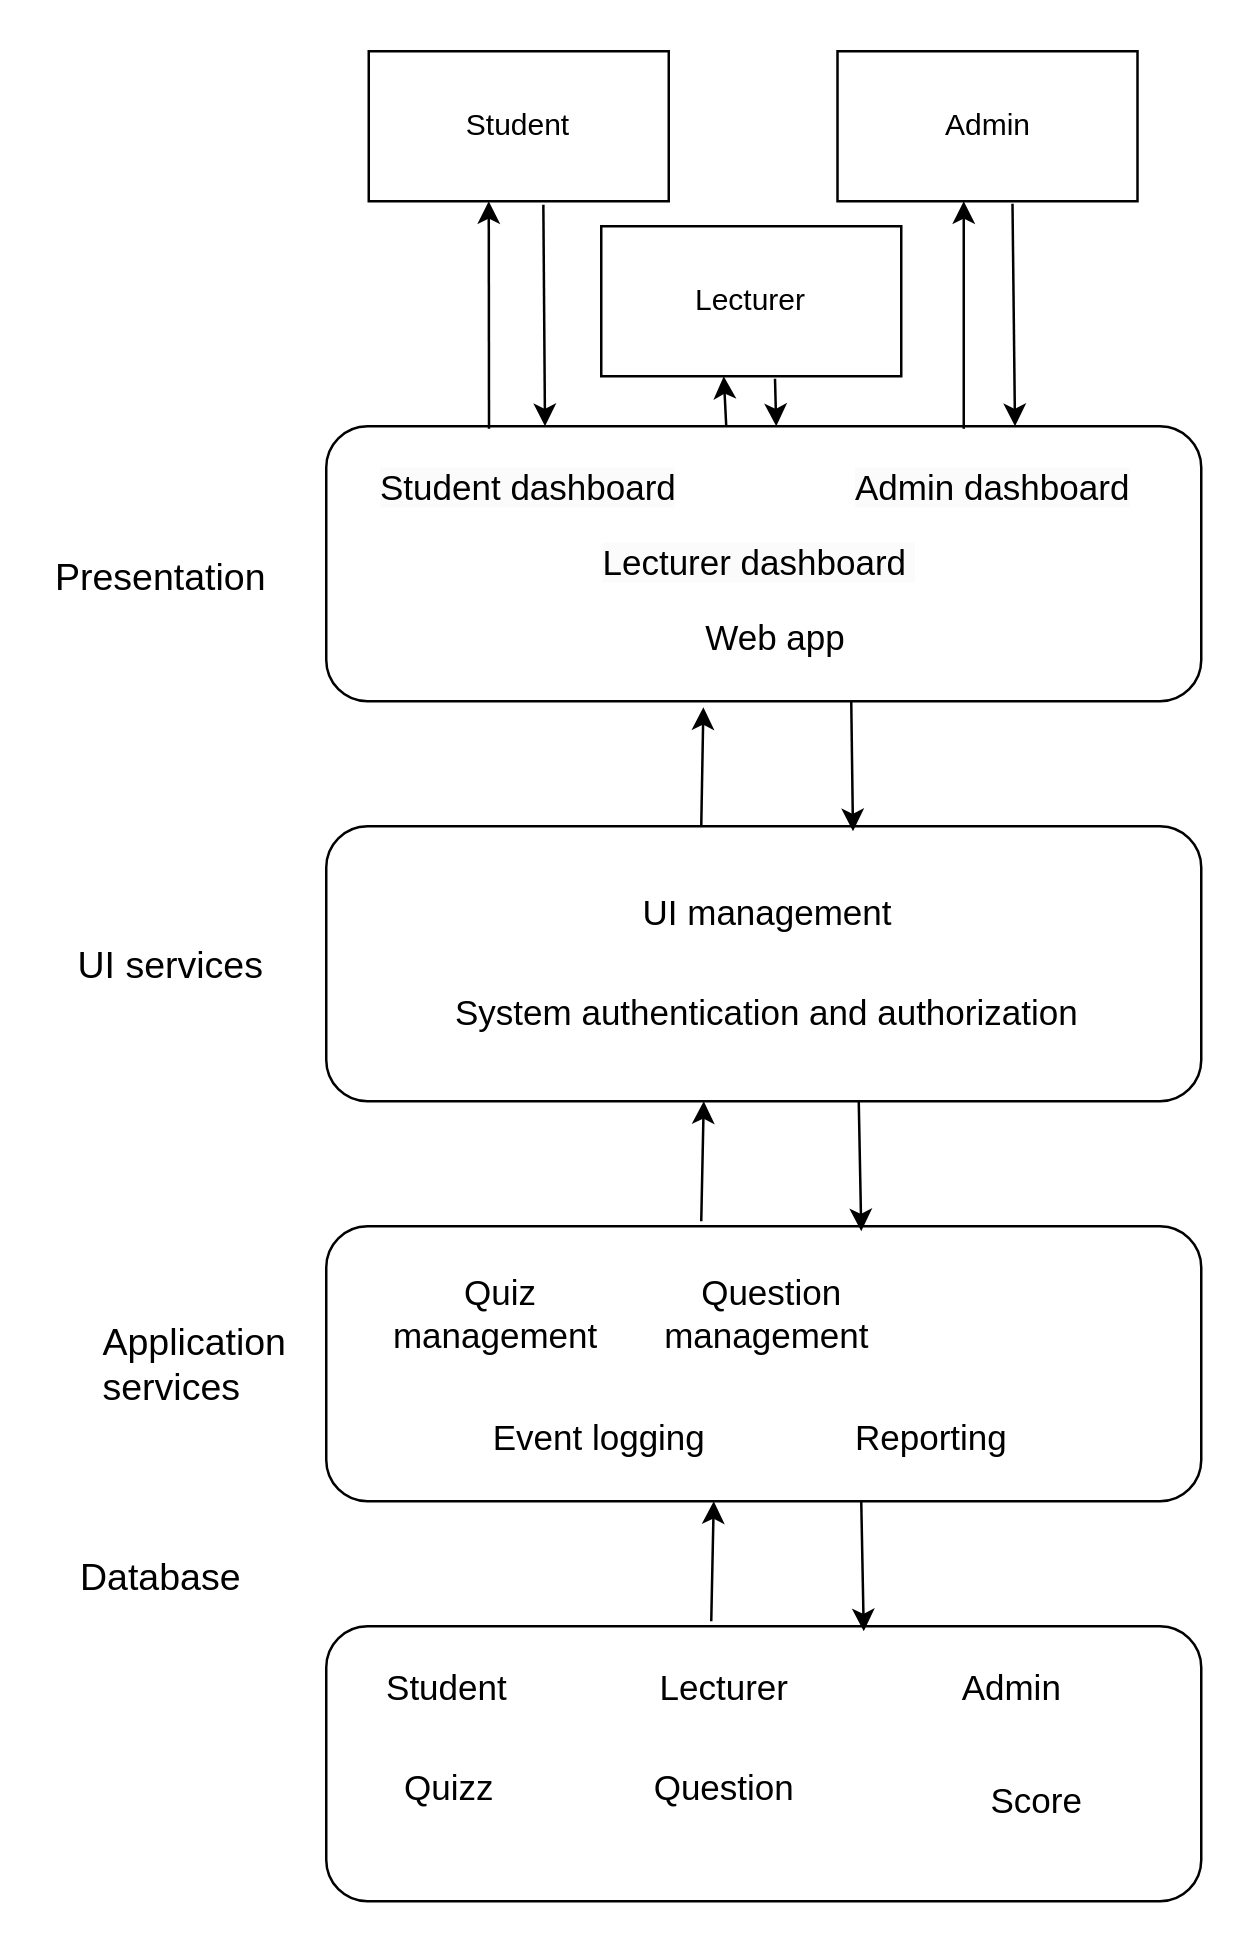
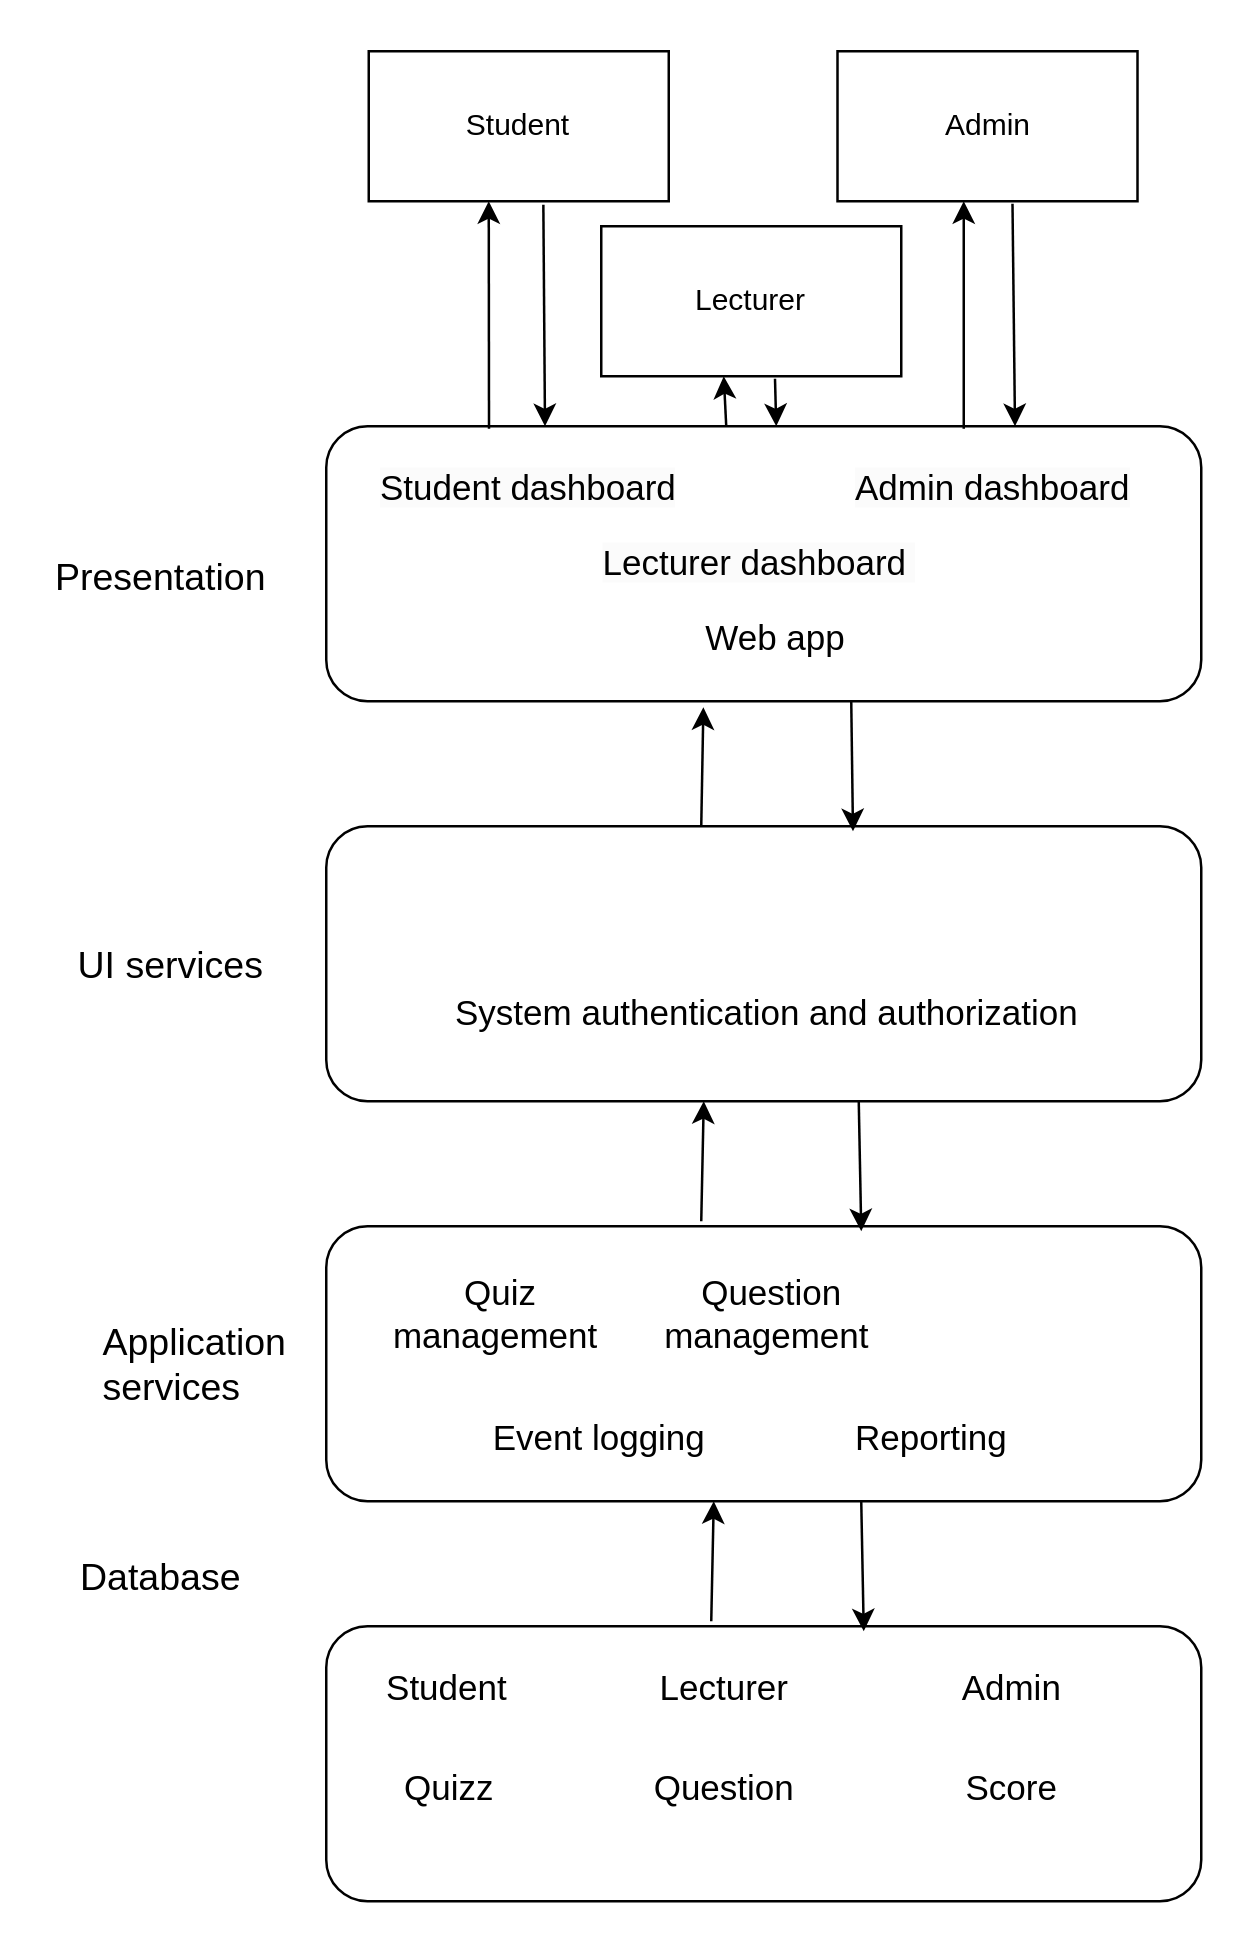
  <mxCell id="0" />
  <mxCell id="1" parent="0" />
  <mxCell id="2" value="" style="rounded=1;whiteSpace=wrap;html=1;" parent="1" vertex="1"><mxGeometry x="130" y="170" width="350" height="110" as="geometry" /></mxCell>
  <mxCell id="3" value="&lt;font style=&quot;font-size: 15px;&quot;&gt;Presentation&lt;/font&gt;" style="text;html=1;align=left;verticalAlign=middle;whiteSpace=wrap;rounded=0;" parent="1" vertex="1"><mxGeometry x="20" y="205" width="100" height="50" as="geometry" /></mxCell>
  <mxCell id="4" value="&lt;span style=&quot;font-size: 14px;&quot;&gt;Web app&lt;/span&gt;" style="text;html=1;align=center;verticalAlign=middle;whiteSpace=wrap;rounded=0;" parent="1" vertex="1"><mxGeometry x="280" y="240" width="60" height="30" as="geometry" /></mxCell>
  <mxCell id="5" value="&lt;span style=&quot;color: rgb(0, 0, 0); font-family: Helvetica; font-size: 14px; font-style: normal; font-variant-ligatures: normal; font-variant-caps: normal; font-weight: 400; letter-spacing: normal; orphans: 2; text-align: center; text-indent: 0px; text-transform: none; widows: 2; word-spacing: 0px; -webkit-text-stroke-width: 0px; white-space: normal; background-color: rgb(251, 251, 251); text-decoration-thickness: initial; text-decoration-style: initial; text-decoration-color: initial; display: inline !important; float: none;&quot;&gt;Student dashboard&lt;/span&gt;" style="text;whiteSpace=wrap;html=1;" parent="1" vertex="1"><mxGeometry x="150" y="180" width="130" height="40" as="geometry" /></mxCell>
  <mxCell id="6" value="&lt;span style=&quot;color: rgb(0, 0, 0); font-family: Helvetica; font-size: 14px; font-style: normal; font-variant-ligatures: normal; font-variant-caps: normal; font-weight: 400; letter-spacing: normal; orphans: 2; text-align: center; text-indent: 0px; text-transform: none; widows: 2; word-spacing: 0px; -webkit-text-stroke-width: 0px; white-space: normal; background-color: rgb(251, 251, 251); text-decoration-thickness: initial; text-decoration-style: initial; text-decoration-color: initial; display: inline !important; float: none;&quot;&gt;Lecturer dashboard&amp;nbsp;&lt;/span&gt;" style="text;whiteSpace=wrap;html=1;" parent="1" vertex="1"><mxGeometry x="239" y="210" width="130" height="40" as="geometry" /></mxCell>
  <mxCell id="7" value="&lt;span style=&quot;color: rgb(0, 0, 0); font-family: Helvetica; font-size: 14px; font-style: normal; font-variant-ligatures: normal; font-variant-caps: normal; font-weight: 400; letter-spacing: normal; orphans: 2; text-align: center; text-indent: 0px; text-transform: none; widows: 2; word-spacing: 0px; -webkit-text-stroke-width: 0px; white-space: normal; background-color: rgb(251, 251, 251); text-decoration-thickness: initial; text-decoration-style: initial; text-decoration-color: initial; display: inline !important; float: none;&quot;&gt;Admin dashboard&lt;/span&gt;" style="text;whiteSpace=wrap;html=1;" parent="1" vertex="1"><mxGeometry x="340" y="180" width="120" height="40" as="geometry" /></mxCell>
  <mxCell id="8" value="" style="rounded=1;whiteSpace=wrap;html=1;" parent="1" vertex="1"><mxGeometry x="130" y="330" width="350" height="110" as="geometry" /></mxCell>
  <mxCell id="9" value="&lt;font style=&quot;font-size: 15px;&quot;&gt;UI services&amp;nbsp;&lt;/font&gt;" style="text;html=1;align=left;verticalAlign=middle;whiteSpace=wrap;rounded=0;" parent="1" vertex="1"><mxGeometry x="29" y="360" width="100" height="50" as="geometry" /></mxCell>
- <mxCell id="10" value="&lt;span style=&quot;font-size: 14px;&quot;&gt;UI management&amp;nbsp;&lt;/span&gt;" style="text;html=1;align=left;verticalAlign=middle;whiteSpace=wrap;rounded=0;" parent="1" vertex="1"><mxGeometry x="255" y="350" width="130" height="30" as="geometry" /></mxCell>
  <mxCell id="11" value="&lt;span style=&quot;font-size: 14px;&quot;&gt;System authentication and authorization&lt;/span&gt;" style="text;html=1;align=left;verticalAlign=middle;whiteSpace=wrap;rounded=0;" parent="1" vertex="1"><mxGeometry x="180" y="390" width="300" height="30" as="geometry" /></mxCell>
  <mxCell id="12" style="edgeStyle=orthogonalEdgeStyle;rounded=0;orthogonalLoop=1;jettySize=auto;html=1;exitX=0.5;exitY=1;exitDx=0;exitDy=0;" parent="1" source="11" target="11" edge="1"><mxGeometry relative="1" as="geometry" /></mxCell>
  <mxCell id="13" value="" style="rounded=1;whiteSpace=wrap;html=1;" parent="1" vertex="1"><mxGeometry x="130" y="490" width="350" height="110" as="geometry" /></mxCell>
  <mxCell id="14" value="&lt;font style=&quot;font-size: 15px;&quot;&gt;Application&lt;/font&gt;&lt;div&gt;&lt;font style=&quot;font-size: 15px;&quot;&gt;services&amp;nbsp;&lt;/font&gt;&lt;/div&gt;" style="text;html=1;align=left;verticalAlign=middle;whiteSpace=wrap;rounded=0;" parent="1" vertex="1"><mxGeometry x="39" y="520" width="80" height="50" as="geometry" /></mxCell>
  <mxCell id="15" value="&lt;span style=&quot;font-size: 14px;&quot;&gt;Quiz managemen&lt;/span&gt;&lt;span style=&quot;color: rgba(0, 0, 0, 0); font-family: monospace; font-size: 0px; text-wrap-mode: nowrap;&quot;&gt;%3CmxGraphModel%3E%3Croot%3E%3CmxCell%20id%3D%220%22%2F%3E%3CmxCell%20id%3D%221%22%20parent%3D%220%22%2F%3E%3CmxCell%20id%3D%222%22%20value%3D%22%26lt%3Bspan%20style%3D%26quot%3Bfont-size%3A%2014px%3B%26quot%3B%26gt%3BUI%20management%26amp%3Bnbsp%3B%26lt%3B%2Fspan%26gt%3B%22%20style%3D%22text%3Bhtml%3D1%3Balign%3Dleft%3BverticalAlign%3Dmiddle%3BwhiteSpace%3Dwrap%3Brounded%3D0%3B%22%20vertex%3D%221%22%20parent%3D%221%22%3E%3CmxGeometry%20x%3D%22225%22%20y%3D%22270%22%20width%3D%22130%22%20height%3D%2230%22%20as%3D%22geometry%22%2F%3E%3C%2FmxCell%3E%3C%2Froot%3E%3C%2FmxGraphModel%3E&lt;/span&gt;&lt;span style=&quot;font-size: 14px;&quot;&gt;t&amp;nbsp;&lt;/span&gt;" style="text;html=1;align=center;verticalAlign=middle;whiteSpace=wrap;rounded=0;" parent="1" vertex="1"><mxGeometry x="150" y="510" width="100" height="30" as="geometry" /></mxCell>
  <mxCell id="16" value="&lt;span style=&quot;font-size: 14px;&quot;&gt;Question managemen&lt;/span&gt;&lt;span style=&quot;color: rgba(0, 0, 0, 0); font-family: monospace; font-size: 0px; text-wrap-mode: nowrap;&quot;&gt;%3CmxGraphModel%3E%3Croot%3E%3CmxCell%20id%3D%220%22%2F%3E%3CmxCell%20id%3D%221%22%20parent%3D%220%22%2F%3E%3CmxCell%20id%3D%222%22%20value%3D%22%26lt%3Bspan%20style%3D%26quot%3Bfont-size%3A%2014px%3B%26quot%3B%26gt%3BUI%20management%26amp%3Bnbsp%3B%26lt%3B%2Fspan%26gt%3B%22%20style%3D%22text%3Bhtml%3D1%3Balign%3Dleft%3BverticalAlign%3Dmiddle%3BwhiteSpace%3Dwrap%3Brounded%3D0%3B%22%20vertex%3D%221%22%20parent%3D%221%22%3E%3CmxGeometry%20x%3D%22225%22%20y%3D%22270%22%20width%3D%22130%22%20height%3D%2230%22%20as%3D%22geometry%22%2F%3E%3C%2FmxCell%3E%3C%2Froot%3E%3C%2FmxGraphModel%3E&lt;/span&gt;&lt;span style=&quot;font-size: 14px;&quot;&gt;t&amp;nbsp;&lt;/span&gt;" style="text;html=1;align=center;verticalAlign=middle;whiteSpace=wrap;rounded=0;" parent="1" vertex="1"><mxGeometry x="257" y="510" width="103" height="30" as="geometry" /></mxCell>
  <mxCell id="17" value="&lt;span style=&quot;font-size: 14px;&quot;&gt;Event logging&lt;/span&gt;" style="text;html=1;align=center;verticalAlign=middle;whiteSpace=wrap;rounded=0;" parent="1" vertex="1"><mxGeometry x="194" y="560" width="91" height="30" as="geometry" /></mxCell>
  <mxCell id="18" value="&lt;span style=&quot;font-size: 14px;&quot;&gt;Reporting&lt;/span&gt;" style="text;html=1;align=left;verticalAlign=middle;whiteSpace=wrap;rounded=0;" parent="1" vertex="1"><mxGeometry x="340" y="560" width="130" height="30" as="geometry" /></mxCell>
  <mxCell id="19" value="" style="rounded=1;whiteSpace=wrap;html=1;" parent="1" vertex="1"><mxGeometry x="130" y="650" width="350" height="110" as="geometry" /></mxCell>
  <mxCell id="20" value="&lt;span style=&quot;font-size: 15px;&quot;&gt;Database&amp;nbsp;&lt;/span&gt;" style="text;html=1;align=left;verticalAlign=middle;whiteSpace=wrap;rounded=0;" parent="1" vertex="1"><mxGeometry x="30" y="605" width="80" height="50" as="geometry" /></mxCell>
  <mxCell id="21" value="&lt;span style=&quot;font-size: 14px;&quot;&gt;Student&amp;nbsp;&lt;/span&gt;" style="text;html=1;align=center;verticalAlign=middle;whiteSpace=wrap;rounded=0;" parent="1" vertex="1"><mxGeometry x="130" y="660" width="101" height="30" as="geometry" /></mxCell>
  <mxCell id="22" value="&lt;span style=&quot;font-size: 14px;&quot;&gt;Lecturer&lt;/span&gt;" style="text;html=1;align=center;verticalAlign=middle;whiteSpace=wrap;rounded=0;" parent="1" vertex="1"><mxGeometry x="239" y="660" width="101" height="30" as="geometry" /></mxCell>
  <mxCell id="23" value="&lt;span style=&quot;font-size: 14px;&quot;&gt;Admin&lt;/span&gt;" style="text;html=1;align=center;verticalAlign=middle;whiteSpace=wrap;rounded=0;" parent="1" vertex="1"><mxGeometry x="353.5" y="660" width="101" height="30" as="geometry" /></mxCell>
  <mxCell id="24" value="&lt;span style=&quot;font-size: 14px;&quot;&gt;Quizz&lt;/span&gt;" style="text;html=1;align=center;verticalAlign=middle;whiteSpace=wrap;rounded=0;" parent="1" vertex="1"><mxGeometry x="129" y="700" width="101" height="30" as="geometry" /></mxCell>
  <mxCell id="25" value="&lt;span style=&quot;font-size: 14px;&quot;&gt;Question&lt;/span&gt;" style="text;html=1;align=center;verticalAlign=middle;whiteSpace=wrap;rounded=0;" parent="1" vertex="1"><mxGeometry x="239" y="700" width="101" height="30" as="geometry" /></mxCell>
- <mxCell id="26" value="&lt;span style=&quot;font-size: 14px;&quot;&gt;Score&lt;/span&gt;" style="text;html=1;align=center;verticalAlign=middle;whiteSpace=wrap;rounded=0;" parent="1" vertex="1"><mxGeometry x="363.5" y="705" width="101" height="30" as="geometry" /></mxCell>
+ <mxCell id="26" value="&lt;span style=&quot;font-size: 14px;&quot;&gt;Score&lt;/span&gt;" style="text;html=1;align=center;verticalAlign=middle;whiteSpace=wrap;rounded=0;" parent="1" vertex="1"><mxGeometry x="353.5" y="700" width="101" height="30" as="geometry" /></mxCell>
  <mxCell id="27" value="" style="endArrow=classic;html=1;rounded=0;entryX=0.431;entryY=1.022;entryDx=0;entryDy=0;entryPerimeter=0;" edge="1" parent="1" target="2"><mxGeometry width="50" height="50" relative="1" as="geometry"><mxPoint x="280" y="330" as="sourcePoint" /><mxPoint x="330" y="280" as="targetPoint" /></mxGeometry></mxCell>
  <mxCell id="28" value="" style="endArrow=classic;html=1;rounded=0;exitX=0.6;exitY=1;exitDx=0;exitDy=0;exitPerimeter=0;entryX=0.602;entryY=0.018;entryDx=0;entryDy=0;entryPerimeter=0;" edge="1" parent="1" source="2" target="8"><mxGeometry width="50" height="50" relative="1" as="geometry"><mxPoint x="320" y="390" as="sourcePoint" /><mxPoint x="370" y="340" as="targetPoint" /></mxGeometry></mxCell>
  <mxCell id="29" value="" style="endArrow=classic;html=1;rounded=0;entryX=0.431;entryY=1.022;entryDx=0;entryDy=0;entryPerimeter=0;" edge="1" parent="1"><mxGeometry width="50" height="50" relative="1" as="geometry"><mxPoint x="280" y="488" as="sourcePoint" /><mxPoint x="281" y="440" as="targetPoint" /></mxGeometry></mxCell>
  <mxCell id="30" value="" style="endArrow=classic;html=1;rounded=0;exitX=0.6;exitY=1;exitDx=0;exitDy=0;exitPerimeter=0;entryX=0.602;entryY=0.018;entryDx=0;entryDy=0;entryPerimeter=0;" edge="1" parent="1"><mxGeometry width="50" height="50" relative="1" as="geometry"><mxPoint x="343" y="440" as="sourcePoint" /><mxPoint x="344" y="492" as="targetPoint" /></mxGeometry></mxCell>
  <mxCell id="31" value="" style="endArrow=classic;html=1;rounded=0;entryX=0.431;entryY=1.022;entryDx=0;entryDy=0;entryPerimeter=0;" edge="1" parent="1"><mxGeometry width="50" height="50" relative="1" as="geometry"><mxPoint x="284" y="648" as="sourcePoint" /><mxPoint x="285" y="600" as="targetPoint" /></mxGeometry></mxCell>
  <mxCell id="32" value="" style="endArrow=classic;html=1;rounded=0;exitX=0.6;exitY=1;exitDx=0;exitDy=0;exitPerimeter=0;entryX=0.602;entryY=0.018;entryDx=0;entryDy=0;entryPerimeter=0;" edge="1" parent="1"><mxGeometry width="50" height="50" relative="1" as="geometry"><mxPoint x="344" y="600" as="sourcePoint" /><mxPoint x="345" y="652" as="targetPoint" /></mxGeometry></mxCell>
  <mxCell id="33" value="Student" style="rounded=0;whiteSpace=wrap;html=1;" vertex="1" parent="1"><mxGeometry x="147" y="20" width="120" height="60" as="geometry" /></mxCell>
  <mxCell id="34" value="Lecturer" style="rounded=0;whiteSpace=wrap;html=1;" vertex="1" parent="1"><mxGeometry x="240" width="120" height="60" as="geometry" y="90" /></mxCell>
  <mxCell id="35" value="Admin" style="rounded=0;whiteSpace=wrap;html=1;" vertex="1" parent="1"><mxGeometry x="334.5" y="20" width="120" height="60" as="geometry" /></mxCell>
  <mxCell id="36" value="" style="endArrow=classic;html=1;rounded=0;entryX=0.431;entryY=1.022;entryDx=0;entryDy=0;entryPerimeter=0;exitX=0.186;exitY=0.009;exitDx=0;exitDy=0;exitPerimeter=0;" edge="1" parent="1" source="2"><mxGeometry width="50" height="50" relative="1" as="geometry"><mxPoint x="194" y="128" as="sourcePoint" /><mxPoint x="195" y="80" as="targetPoint" /></mxGeometry></mxCell>
  <mxCell id="37" value="" style="endArrow=classic;html=1;rounded=0;exitX=0.582;exitY=1.023;exitDx=0;exitDy=0;exitPerimeter=0;entryX=0.25;entryY=0;entryDx=0;entryDy=0;" edge="1" parent="1" source="33" target="2"><mxGeometry width="50" height="50" relative="1" as="geometry"><mxPoint x="220" y="80" as="sourcePoint" /><mxPoint x="221" y="132" as="targetPoint" /></mxGeometry></mxCell>
  <mxCell id="38" value="" style="endArrow=classic;html=1;rounded=0;entryX=0.431;entryY=1.022;entryDx=0;entryDy=0;entryPerimeter=0;exitX=0.186;exitY=0.009;exitDx=0;exitDy=0;exitPerimeter=0;" edge="1" parent="1"><mxGeometry width="50" height="50" relative="1" as="geometry"><mxPoint x="385" y="171" as="sourcePoint" /><mxPoint x="385" y="80" as="targetPoint" /></mxGeometry></mxCell>
  <mxCell id="39" value="" style="endArrow=classic;html=1;rounded=0;exitX=0.582;exitY=1.023;exitDx=0;exitDy=0;exitPerimeter=0;entryX=0.25;entryY=0;entryDx=0;entryDy=0;" edge="1" parent="1"><mxGeometry width="50" height="50" relative="1" as="geometry"><mxPoint x="404.5" y="81" as="sourcePoint" /><mxPoint x="405.5" y="170" as="targetPoint" /></mxGeometry></mxCell>
  <mxCell id="40" value="" style="endArrow=classic;html=1;rounded=0;entryX=0.431;entryY=1.022;entryDx=0;entryDy=0;entryPerimeter=0;" edge="1" parent="1"><mxGeometry width="50" height="50" relative="1" as="geometry"><mxPoint x="290" y="170" as="sourcePoint" /><mxPoint x="289" y="150" as="targetPoint" /></mxGeometry></mxCell>
  <mxCell id="41" value="" style="endArrow=classic;html=1;rounded=0;exitX=0.582;exitY=1.023;exitDx=0;exitDy=0;exitPerimeter=0;" edge="1" parent="1"><mxGeometry width="50" height="50" relative="1" as="geometry"><mxPoint x="309.5" y="151" as="sourcePoint" /><mxPoint x="310" y="170" as="targetPoint" /></mxGeometry></mxCell>
